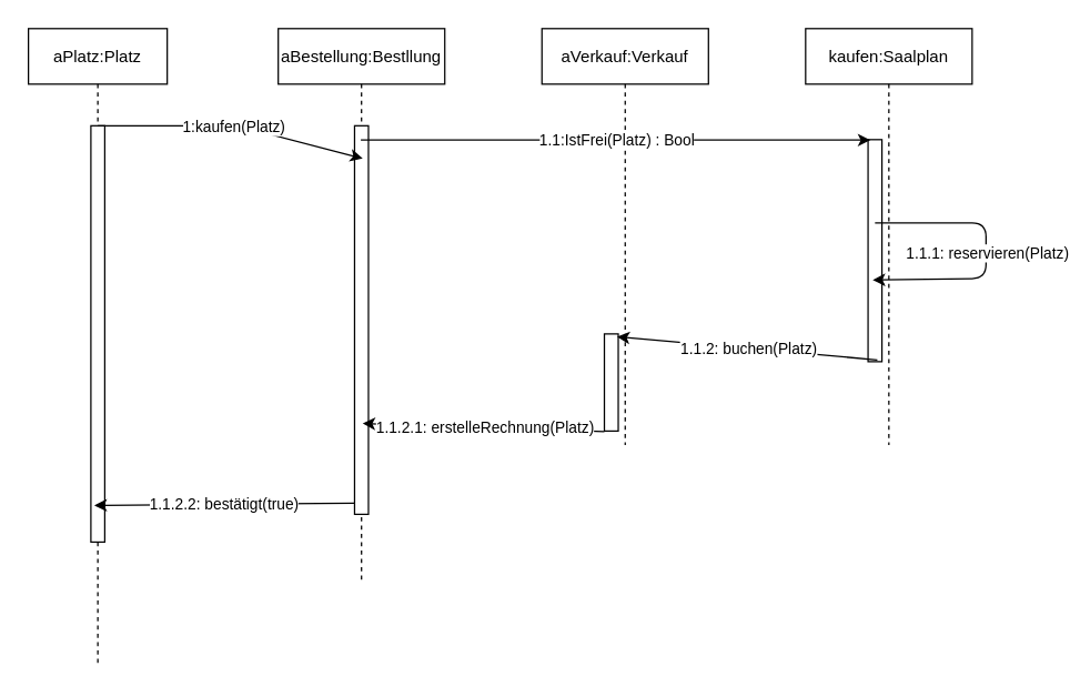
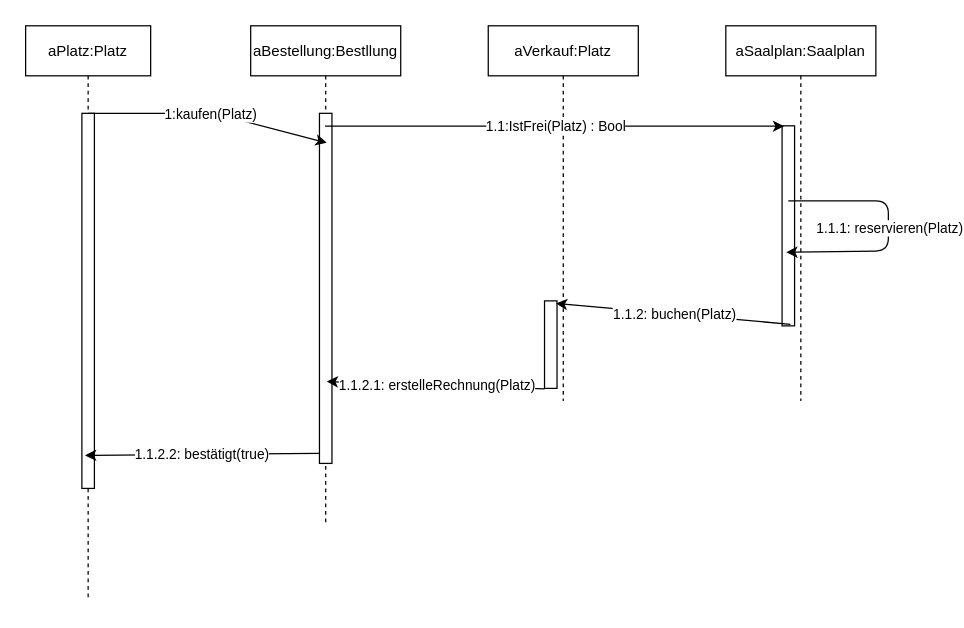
  <mxCell id="0" />
  <mxCell id="1" parent="0" />
  <mxCell id="2" value="aPlatz:Platz" style="shape=umlLifeline;perimeter=lifelinePerimeter;container=1;collapsible=0;recursiveResize=0;rounded=0;shadow=0;strokeWidth=1;" parent="1" vertex="1"><mxGeometry x="20" y="20" width="100" height="460" as="geometry" /></mxCell>
  <mxCell id="3" value="" style="points=[];perimeter=orthogonalPerimeter;rounded=0;shadow=0;strokeWidth=1;" parent="2" vertex="1"><mxGeometry x="45" y="70" width="10" height="300" as="geometry" /></mxCell>
  <mxCell id="4" value="aBestellung:Bestllung" style="shape=umlLifeline;perimeter=lifelinePerimeter;container=1;collapsible=0;recursiveResize=0;rounded=0;shadow=0;strokeWidth=1;" parent="1" vertex="1"><mxGeometry x="200" y="20" width="120" height="400" as="geometry" /></mxCell>
  <mxCell id="5" value="" style="points=[];perimeter=orthogonalPerimeter;rounded=0;shadow=0;strokeWidth=1;" parent="4" vertex="1"><mxGeometry x="55" y="70" width="10" height="280" as="geometry" /></mxCell>
- <mxCell id="6" value="aVerkauf:Verkauf" style="shape=umlLifeline;perimeter=lifelinePerimeter;container=1;collapsible=0;recursiveResize=0;rounded=0;shadow=0;strokeWidth=1;" vertex="1" parent="1"><mxGeometry x="390" y="20" width="120" height="300" as="geometry" /></mxCell>
+ <mxCell id="6" value="aVerkauf:Platz" style="shape=umlLifeline;perimeter=lifelinePerimeter;container=1;collapsible=0;recursiveResize=0;rounded=0;shadow=0;strokeWidth=1;" vertex="1" parent="1"><mxGeometry x="390" y="20" width="120" height="300" as="geometry" /></mxCell>
  <mxCell id="7" value="" style="points=[];perimeter=orthogonalPerimeter;rounded=0;shadow=0;strokeWidth=1;" vertex="1" parent="6"><mxGeometry x="45" y="220" width="10" height="70" as="geometry" /></mxCell>
- <mxCell id="8" value="kaufen:Saalplan" style="shape=umlLifeline;perimeter=lifelinePerimeter;container=1;collapsible=0;recursiveResize=0;rounded=0;shadow=0;strokeWidth=1;" vertex="1" parent="1"><mxGeometry x="580" y="20" width="120" height="300" as="geometry" /></mxCell>
+ <mxCell id="8" value="aSaalplan:Saalplan" style="shape=umlLifeline;perimeter=lifelinePerimeter;container=1;collapsible=0;recursiveResize=0;rounded=0;shadow=0;strokeWidth=1;" vertex="1" parent="1"><mxGeometry x="580" y="20" width="120" height="300" as="geometry" /></mxCell>
  <mxCell id="9" value="" style="points=[];perimeter=orthogonalPerimeter;rounded=0;shadow=0;strokeWidth=1;" vertex="1" parent="8"><mxGeometry x="45" y="80" width="10" height="160" as="geometry" /></mxCell>
  <mxCell id="10" value="" style="endArrow=classic;html=1;entryX=0.507;entryY=0.234;entryDx=0;entryDy=0;entryPerimeter=0;" edge="1" parent="1" target="4"><mxGeometry relative="1" as="geometry"><mxPoint x="70" y="90" as="sourcePoint" /><mxPoint x="170" y="90" as="targetPoint" /><Array as="points"><mxPoint x="170" y="90" /></Array></mxGeometry></mxCell>
  <mxCell id="11" value="1:kaufen(Platz)" style="edgeLabel;resizable=0;html=1;align=center;verticalAlign=middle;" connectable="0" vertex="1" parent="10"><mxGeometry relative="1" as="geometry" /></mxCell>
  <mxCell id="12" value="" style="endArrow=classic;html=1;entryX=0.167;entryY=0.002;entryDx=0;entryDy=0;entryPerimeter=0;" edge="1" parent="1" source="4" target="9"><mxGeometry relative="1" as="geometry"><mxPoint x="460" y="240" as="sourcePoint" /><mxPoint x="560" y="240" as="targetPoint" /></mxGeometry></mxCell>
  <mxCell id="13" value="1.1:IstFrei(Platz) : Bool" style="edgeLabel;resizable=0;html=1;align=center;verticalAlign=middle;" connectable="0" vertex="1" parent="12"><mxGeometry relative="1" as="geometry" /></mxCell>
  <mxCell id="14" value="" style="endArrow=classic;html=1;entryX=0.333;entryY=0.632;entryDx=0;entryDy=0;entryPerimeter=0;" edge="1" parent="1" target="9"><mxGeometry relative="1" as="geometry"><mxPoint x="630" y="160" as="sourcePoint" /><mxPoint x="730" y="160.42" as="targetPoint" /><Array as="points"><mxPoint x="710" y="160" /><mxPoint x="710" y="200" /></Array></mxGeometry></mxCell>
  <mxCell id="15" value="1.1.1: reservieren(Platz)" style="edgeLabel;resizable=0;html=1;align=center;verticalAlign=middle;" connectable="0" vertex="1" parent="14"><mxGeometry relative="1" as="geometry" /></mxCell>
  <mxCell id="16" value="" style="endArrow=classic;html=1;exitX=0.667;exitY=0.992;exitDx=0;exitDy=0;exitPerimeter=0;entryX=0.917;entryY=0.029;entryDx=0;entryDy=0;entryPerimeter=0;" edge="1" parent="1" source="9" target="7"><mxGeometry relative="1" as="geometry"><mxPoint x="460" y="240" as="sourcePoint" /><mxPoint x="560" y="240" as="targetPoint" /></mxGeometry></mxCell>
  <mxCell id="17" value="1.1.2: buchen(Platz)" style="edgeLabel;resizable=0;html=1;align=center;verticalAlign=middle;" connectable="0" vertex="1" parent="16"><mxGeometry relative="1" as="geometry" /></mxCell>
  <mxCell id="18" value="" style="endArrow=classic;html=1;exitX=0;exitY=1.005;exitDx=0;exitDy=0;exitPerimeter=0;entryX=0.583;entryY=0.766;entryDx=0;entryDy=0;entryPerimeter=0;" edge="1" parent="1" source="7" target="5"><mxGeometry relative="1" as="geometry"><mxPoint x="460" y="240" as="sourcePoint" /><mxPoint x="560" y="240" as="targetPoint" /></mxGeometry></mxCell>
  <mxCell id="19" value="1.1.2.1: erstelleRechnung(Platz)" style="edgeLabel;resizable=0;html=1;align=center;verticalAlign=middle;" connectable="0" vertex="1" parent="18"><mxGeometry relative="1" as="geometry" /></mxCell>
  <mxCell id="20" value="" style="endArrow=classic;html=1;exitX=0.458;exitY=0.855;exitDx=0;exitDy=0;exitPerimeter=0;entryX=0.475;entryY=0.747;entryDx=0;entryDy=0;entryPerimeter=0;" edge="1" parent="1" source="4" target="2"><mxGeometry relative="1" as="geometry"><mxPoint x="460" y="240" as="sourcePoint" /><mxPoint x="560" y="240" as="targetPoint" /></mxGeometry></mxCell>
  <mxCell id="21" value="1.1.2.2: bestätigt(true)" style="edgeLabel;resizable=0;html=1;align=center;verticalAlign=middle;" connectable="0" vertex="1" parent="20"><mxGeometry relative="1" as="geometry" /></mxCell>
